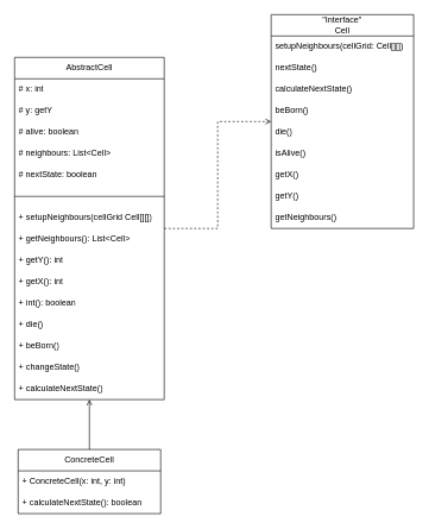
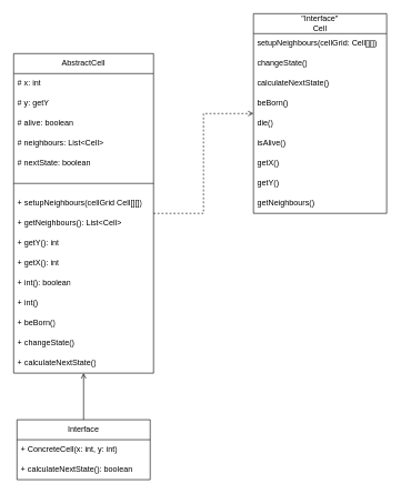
  <mxCell id="0" />
  <mxCell id="1" parent="0" />
  <mxCell id="2" value="&quot;Interface&quot;&lt;br&gt;Cell" style="swimlane;fontStyle=0;childLayout=stackLayout;horizontal=1;startSize=30;horizontalStack=0;resizeParent=1;resizeParentMax=0;resizeLast=0;collapsible=1;marginBottom=0;whiteSpace=wrap;html=1;" parent="1" vertex="1"><mxGeometry x="380" y="20" width="200" height="300" as="geometry" /></mxCell>
  <mxCell id="3" value="setupNeighbours(cellGrid: Cell[][])" style="text;strokeColor=none;fillColor=none;align=left;verticalAlign=middle;spacingLeft=4;spacingRight=4;overflow=hidden;points=[[0,0.5],[1,0.5]];portConstraint=eastwest;rotatable=0;whiteSpace=wrap;html=1;" parent="2" vertex="1"><mxGeometry y="30" width="200" height="30" as="geometry" /></mxCell>
- <mxCell id="4" value="nextState()" style="text;strokeColor=none;fillColor=none;align=left;verticalAlign=middle;spacingLeft=4;spacingRight=4;overflow=hidden;points=[[0,0.5],[1,0.5]];portConstraint=eastwest;rotatable=0;whiteSpace=wrap;html=1;" parent="2" vertex="1"><mxGeometry y="60" width="200" height="30" as="geometry" /></mxCell>
+ <mxCell id="4" value="changeState()" style="text;strokeColor=none;fillColor=none;align=left;verticalAlign=middle;spacingLeft=4;spacingRight=4;overflow=hidden;points=[[0,0.5],[1,0.5]];portConstraint=eastwest;rotatable=0;whiteSpace=wrap;html=1;" parent="2" vertex="1"><mxGeometry y="60" width="200" height="30" as="geometry" /></mxCell>
  <mxCell id="5" value="calculateNextState()" style="text;strokeColor=none;fillColor=none;align=left;verticalAlign=middle;spacingLeft=4;spacingRight=4;overflow=hidden;points=[[0,0.5],[1,0.5]];portConstraint=eastwest;rotatable=0;whiteSpace=wrap;html=1;" parent="2" vertex="1"><mxGeometry y="90" width="200" height="30" as="geometry" /></mxCell>
  <mxCell id="6" value="beBorn()" style="text;strokeColor=none;fillColor=none;align=left;verticalAlign=middle;spacingLeft=4;spacingRight=4;overflow=hidden;points=[[0,0.5],[1,0.5]];portConstraint=eastwest;rotatable=0;whiteSpace=wrap;html=1;" parent="2" vertex="1"><mxGeometry y="120" width="200" height="30" as="geometry" /></mxCell>
  <mxCell id="7" value="die()" style="text;strokeColor=none;fillColor=none;align=left;verticalAlign=middle;spacingLeft=4;spacingRight=4;overflow=hidden;points=[[0,0.5],[1,0.5]];portConstraint=eastwest;rotatable=0;whiteSpace=wrap;html=1;" parent="2" vertex="1"><mxGeometry y="150" width="200" height="30" as="geometry" /></mxCell>
  <mxCell id="8" value="isAlive()" style="text;strokeColor=none;fillColor=none;align=left;verticalAlign=middle;spacingLeft=4;spacingRight=4;overflow=hidden;points=[[0,0.5],[1,0.5]];portConstraint=eastwest;rotatable=0;whiteSpace=wrap;html=1;" parent="2" vertex="1"><mxGeometry y="180" width="200" height="30" as="geometry" /></mxCell>
  <mxCell id="9" value="getX()" style="text;strokeColor=none;fillColor=none;align=left;verticalAlign=middle;spacingLeft=4;spacingRight=4;overflow=hidden;points=[[0,0.5],[1,0.5]];portConstraint=eastwest;rotatable=0;whiteSpace=wrap;html=1;" parent="2" vertex="1"><mxGeometry y="210" width="200" height="30" as="geometry" /></mxCell>
  <mxCell id="10" value="getY()" style="text;strokeColor=none;fillColor=none;align=left;verticalAlign=middle;spacingLeft=4;spacingRight=4;overflow=hidden;points=[[0,0.5],[1,0.5]];portConstraint=eastwest;rotatable=0;whiteSpace=wrap;html=1;" parent="2" vertex="1"><mxGeometry y="240" width="200" height="30" as="geometry" /></mxCell>
  <mxCell id="11" value="getNeighbours()" style="text;strokeColor=none;fillColor=none;align=left;verticalAlign=middle;spacingLeft=4;spacingRight=4;overflow=hidden;points=[[0,0.5],[1,0.5]];portConstraint=eastwest;rotatable=0;whiteSpace=wrap;html=1;strokeWidth=2;" parent="2" vertex="1"><mxGeometry y="270" width="200" height="30" as="geometry" /></mxCell>
  <mxCell id="12" value="AbstractCell" style="swimlane;fontStyle=0;childLayout=stackLayout;horizontal=1;startSize=30;horizontalStack=0;resizeParent=1;resizeParentMax=0;resizeLast=0;collapsible=1;marginBottom=0;whiteSpace=wrap;html=1;" parent="1" vertex="1"><mxGeometry x="20" y="80" width="210" height="480" as="geometry" /></mxCell>
  <mxCell id="13" value="# x: int" style="text;strokeColor=none;fillColor=none;align=left;verticalAlign=middle;spacingLeft=4;spacingRight=4;overflow=hidden;points=[[0,0.5],[1,0.5]];portConstraint=eastwest;rotatable=0;whiteSpace=wrap;html=1;" parent="12" vertex="1"><mxGeometry y="30" width="210" height="30" as="geometry" /></mxCell>
  <mxCell id="14" value="# y: getY" style="text;strokeColor=none;fillColor=none;align=left;verticalAlign=middle;spacingLeft=4;spacingRight=4;overflow=hidden;points=[[0,0.5],[1,0.5]];portConstraint=eastwest;rotatable=0;whiteSpace=wrap;html=1;" parent="12" vertex="1"><mxGeometry y="60" width="210" height="30" as="geometry" /></mxCell>
  <mxCell id="15" value="# alive: boolean" style="text;strokeColor=none;fillColor=none;align=left;verticalAlign=middle;spacingLeft=4;spacingRight=4;overflow=hidden;points=[[0,0.5],[1,0.5]];portConstraint=eastwest;rotatable=0;whiteSpace=wrap;html=1;" parent="12" vertex="1"><mxGeometry y="90" width="210" height="30" as="geometry" /></mxCell>
  <mxCell id="16" value="# neighbours: List&amp;lt;Cell&amp;gt;" style="text;strokeColor=none;fillColor=none;align=left;verticalAlign=middle;spacingLeft=4;spacingRight=4;overflow=hidden;points=[[0,0.5],[1,0.5]];portConstraint=eastwest;rotatable=0;whiteSpace=wrap;html=1;" parent="12" vertex="1"><mxGeometry y="120" width="210" height="30" as="geometry" /></mxCell>
  <mxCell id="17" value="# nextState: boolean" style="text;strokeColor=none;fillColor=none;align=left;verticalAlign=middle;spacingLeft=4;spacingRight=4;overflow=hidden;points=[[0,0.5],[1,0.5]];portConstraint=eastwest;rotatable=0;whiteSpace=wrap;html=1;" parent="12" vertex="1"><mxGeometry y="150" width="210" height="30" as="geometry" /></mxCell>
  <mxCell id="18" style="text;strokeColor=none;fillColor=none;align=left;verticalAlign=middle;spacingLeft=4;spacingRight=4;overflow=hidden;points=[[0,0.5],[1,0.5]];portConstraint=eastwest;rotatable=0;whiteSpace=wrap;html=1;" parent="12" vertex="1"><mxGeometry y="180" width="210" height="30" as="geometry" /></mxCell>
  <mxCell id="19" value="+ setupNeighbours(cellGrid Cell[][])" style="text;strokeColor=none;fillColor=none;align=left;verticalAlign=middle;spacingLeft=4;spacingRight=4;overflow=hidden;points=[[0,0.5],[1,0.5]];portConstraint=eastwest;rotatable=0;whiteSpace=wrap;html=1;" parent="12" vertex="1"><mxGeometry y="210" width="210" height="30" as="geometry" /></mxCell>
  <mxCell id="20" value="+ getNeighbours(): List&amp;lt;Cell&amp;gt;" style="text;strokeColor=none;fillColor=none;align=left;verticalAlign=middle;spacingLeft=4;spacingRight=4;overflow=hidden;points=[[0,0.5],[1,0.5]];portConstraint=eastwest;rotatable=0;whiteSpace=wrap;html=1;" parent="12" vertex="1"><mxGeometry y="240" width="210" height="30" as="geometry" /></mxCell>
  <mxCell id="21" value="+ getY(): int" style="text;strokeColor=none;fillColor=none;align=left;verticalAlign=middle;spacingLeft=4;spacingRight=4;overflow=hidden;points=[[0,0.5],[1,0.5]];portConstraint=eastwest;rotatable=0;whiteSpace=wrap;html=1;" parent="12" vertex="1"><mxGeometry y="270" width="210" height="30" as="geometry" /></mxCell>
  <mxCell id="22" value="+ getX(): int" style="text;strokeColor=none;fillColor=none;align=left;verticalAlign=middle;spacingLeft=4;spacingRight=4;overflow=hidden;points=[[0,0.5],[1,0.5]];portConstraint=eastwest;rotatable=0;whiteSpace=wrap;html=1;" parent="12" vertex="1"><mxGeometry y="300" width="210" height="30" as="geometry" /></mxCell>
  <mxCell id="23" value="+ int(): boolean" style="text;strokeColor=none;fillColor=none;align=left;verticalAlign=middle;spacingLeft=4;spacingRight=4;overflow=hidden;points=[[0,0.5],[1,0.5]];portConstraint=eastwest;rotatable=0;whiteSpace=wrap;html=1;" parent="12" vertex="1"><mxGeometry y="330" width="210" height="30" as="geometry" /></mxCell>
- <mxCell id="24" value="+ die()" style="text;strokeColor=none;fillColor=none;align=left;verticalAlign=middle;spacingLeft=4;spacingRight=4;overflow=hidden;points=[[0,0.5],[1,0.5]];portConstraint=eastwest;rotatable=0;whiteSpace=wrap;html=1;" parent="12" vertex="1"><mxGeometry y="360" width="210" height="30" as="geometry" /></mxCell>
+ <mxCell id="24" value="+ int()" style="text;strokeColor=none;fillColor=none;align=left;verticalAlign=middle;spacingLeft=4;spacingRight=4;overflow=hidden;points=[[0,0.5],[1,0.5]];portConstraint=eastwest;rotatable=0;whiteSpace=wrap;html=1;" parent="12" vertex="1"><mxGeometry y="360" width="210" height="30" as="geometry" /></mxCell>
  <mxCell id="25" value="+ beBorn()" style="text;strokeColor=none;fillColor=none;align=left;verticalAlign=middle;spacingLeft=4;spacingRight=4;overflow=hidden;points=[[0,0.5],[1,0.5]];portConstraint=eastwest;rotatable=0;whiteSpace=wrap;html=1;" parent="12" vertex="1"><mxGeometry y="390" width="210" height="30" as="geometry" /></mxCell>
  <mxCell id="26" value="+ changeState()" style="text;strokeColor=none;fillColor=none;align=left;verticalAlign=middle;spacingLeft=4;spacingRight=4;overflow=hidden;points=[[0,0.5],[1,0.5]];portConstraint=eastwest;rotatable=0;whiteSpace=wrap;html=1;" parent="12" vertex="1"><mxGeometry y="420" width="210" height="30" as="geometry" /></mxCell>
  <mxCell id="27" value="" style="endArrow=none;html=1;rounded=0;exitX=0;exitY=0.5;exitDx=0;exitDy=0;entryX=1;entryY=0.5;entryDx=0;entryDy=0;" parent="12" source="18" target="18" edge="1"><mxGeometry width="50" height="50" relative="1" as="geometry"><mxPoint x="220" y="280" as="sourcePoint" /><mxPoint x="310" y="300" as="targetPoint" /></mxGeometry></mxCell>
  <mxCell id="28" value="+ calculateNextState()" style="text;strokeColor=none;fillColor=none;align=left;verticalAlign=middle;spacingLeft=4;spacingRight=4;overflow=hidden;points=[[0,0.5],[1,0.5]];portConstraint=eastwest;rotatable=0;whiteSpace=wrap;html=1;" parent="12" vertex="1"><mxGeometry y="450" width="210" height="30" as="geometry" /></mxCell>
  <mxCell id="29" value="" style="endArrow=open;html=1;rounded=0;edgeStyle=orthogonalEdgeStyle;endFill=0;dashed=1;" parent="1" source="12" target="2" edge="1"><mxGeometry width="50" height="50" relative="1" as="geometry"><mxPoint x="445" y="420" as="sourcePoint" /><mxPoint x="495" y="370" as="targetPoint" /></mxGeometry></mxCell>
- <mxCell id="30" value="ConcreteCell" style="swimlane;fontStyle=0;childLayout=stackLayout;horizontal=1;startSize=30;horizontalStack=0;resizeParent=1;resizeParentMax=0;resizeLast=0;collapsible=1;marginBottom=0;whiteSpace=wrap;html=1;" parent="1" vertex="1"><mxGeometry x="25" y="630" width="200" height="90" as="geometry" /></mxCell>
+ <mxCell id="30" value="Interface" style="swimlane;fontStyle=0;childLayout=stackLayout;horizontal=1;startSize=30;horizontalStack=0;resizeParent=1;resizeParentMax=0;resizeLast=0;collapsible=1;marginBottom=0;whiteSpace=wrap;html=1;" parent="1" vertex="1"><mxGeometry x="25" y="630" width="200" height="90" as="geometry" /></mxCell>
  <mxCell id="31" value="+ ConcreteCell(x: int, y: int)" style="text;strokeColor=none;fillColor=none;align=left;verticalAlign=middle;spacingLeft=4;spacingRight=4;overflow=hidden;points=[[0,0.5],[1,0.5]];portConstraint=eastwest;rotatable=0;whiteSpace=wrap;html=1;" vertex="1" parent="30"><mxGeometry y="30" width="200" height="30" as="geometry" /></mxCell>
  <mxCell id="32" value="+ calculateNextState(): boolean" style="text;strokeColor=none;fillColor=none;align=left;verticalAlign=middle;spacingLeft=4;spacingRight=4;overflow=hidden;points=[[0,0.5],[1,0.5]];portConstraint=eastwest;rotatable=0;whiteSpace=wrap;html=1;" parent="30" vertex="1"><mxGeometry y="60" width="200" height="30" as="geometry" /></mxCell>
  <mxCell id="33" value="" style="endArrow=open;html=1;rounded=0;edgeStyle=orthogonalEdgeStyle;endFill=0;" parent="1" source="30" target="12" edge="1"><mxGeometry width="50" height="50" relative="1" as="geometry"><mxPoint x="440" y="410" as="sourcePoint" /><mxPoint x="490" y="360" as="targetPoint" /></mxGeometry></mxCell>
